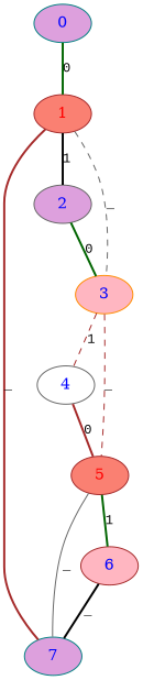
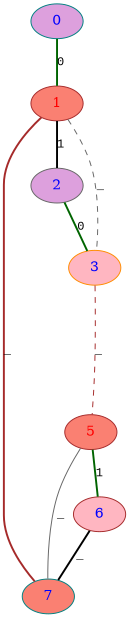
  graph {
    node [color=brown fillcolor=salmon fontcolor="#0000FFFF" style=filled]
    edge [color=brown fontname="Courier New" fontsize=12 style=bold]
    n1 [color=teal fillcolor=plum label=0]
    n2 [fontcolor="#FF0000FF" label=1]
-   n3 [color=teal fillcolor=plum label=7]
+   n3 [color=teal label=7]
    n4 [color=gray40 fillcolor=plum label=2]
    n5 [color=darkorange fillcolor=lightpink label=3]
-   n6 [color=gray40 fillcolor=white label=4]
    n7 [fontcolor="#FF0000FF" label=5]
    n8 [fillcolor=lightpink label=6]
    n1 -- n2 [color=darkgreen label=0]
    n2 -- n3 [label=_]
    n2 -- n4 [color=black label=1]
    n2 -- n5 [color=gray40 label=_ style=dashed]
    n4 -- n5 [color=darkgreen label=0]
-   n5 -- n6 [label=1 style=dashed]
    n5 -- n7 [label=_ style=dashed]
-   n6 -- n7 [label=0]
    n7 -- n3 [color=gray40 label=_ style=solid]
    n7 -- n8 [color=darkgreen label=1]
    n8 -- n3 [color=black label=_]
  }
